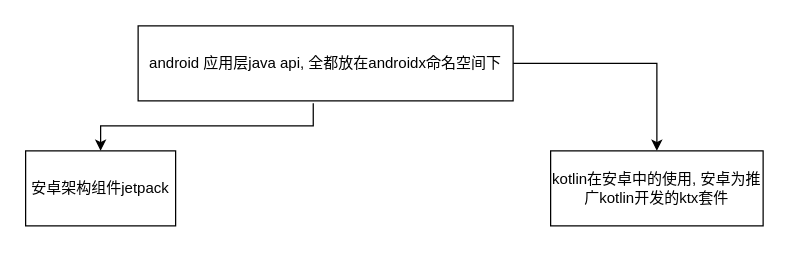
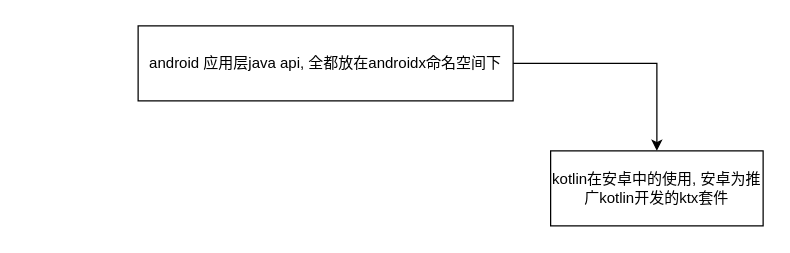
  <mxCell id="0" />
  <mxCell id="1" parent="0" />
- <mxCell id="2" value="" style="edgeStyle=orthogonalEdgeStyle;rounded=0;orthogonalLoop=1;jettySize=auto;html=1;exitX=0.467;exitY=1.033;exitDx=0;exitDy=0;exitPerimeter=0;" edge="1" parent="1" source="4" target="5"><mxGeometry relative="1" as="geometry" /></mxCell>
  <mxCell id="3" style="edgeStyle=orthogonalEdgeStyle;rounded=0;orthogonalLoop=1;jettySize=auto;html=1;entryX=0.5;entryY=0;entryDx=0;entryDy=0;" edge="1" parent="1" source="4" target="6"><mxGeometry relative="1" as="geometry" /></mxCell>
  <mxCell id="4" value="android 应用层java api, 全都放在androidx命名空间下" style="whiteSpace=wrap;html=1;" vertex="1" parent="1"><mxGeometry x="110" y="20" width="300" height="60" as="geometry" /></mxCell>
- <mxCell id="5" value="安卓架构组件jetpack" style="whiteSpace=wrap;html=1;" vertex="1" parent="1"><mxGeometry x="20" y="120" width="120" height="60" as="geometry" /></mxCell>
  <mxCell id="6" value="kotlin在安卓中的使用, 安卓为推广kotlin开发的ktx套件" style="whiteSpace=wrap;html=1;" vertex="1" parent="1"><mxGeometry x="440" y="120" width="170" height="60" as="geometry" /></mxCell>
